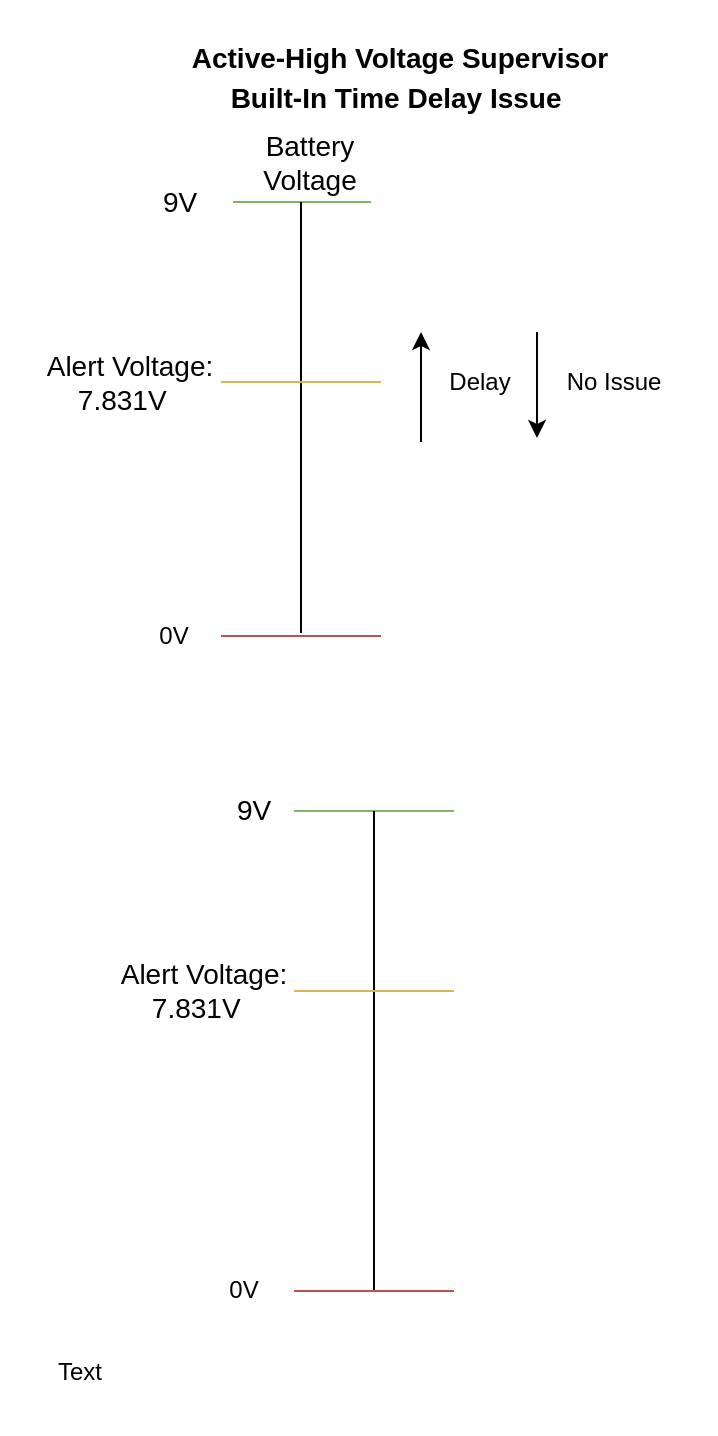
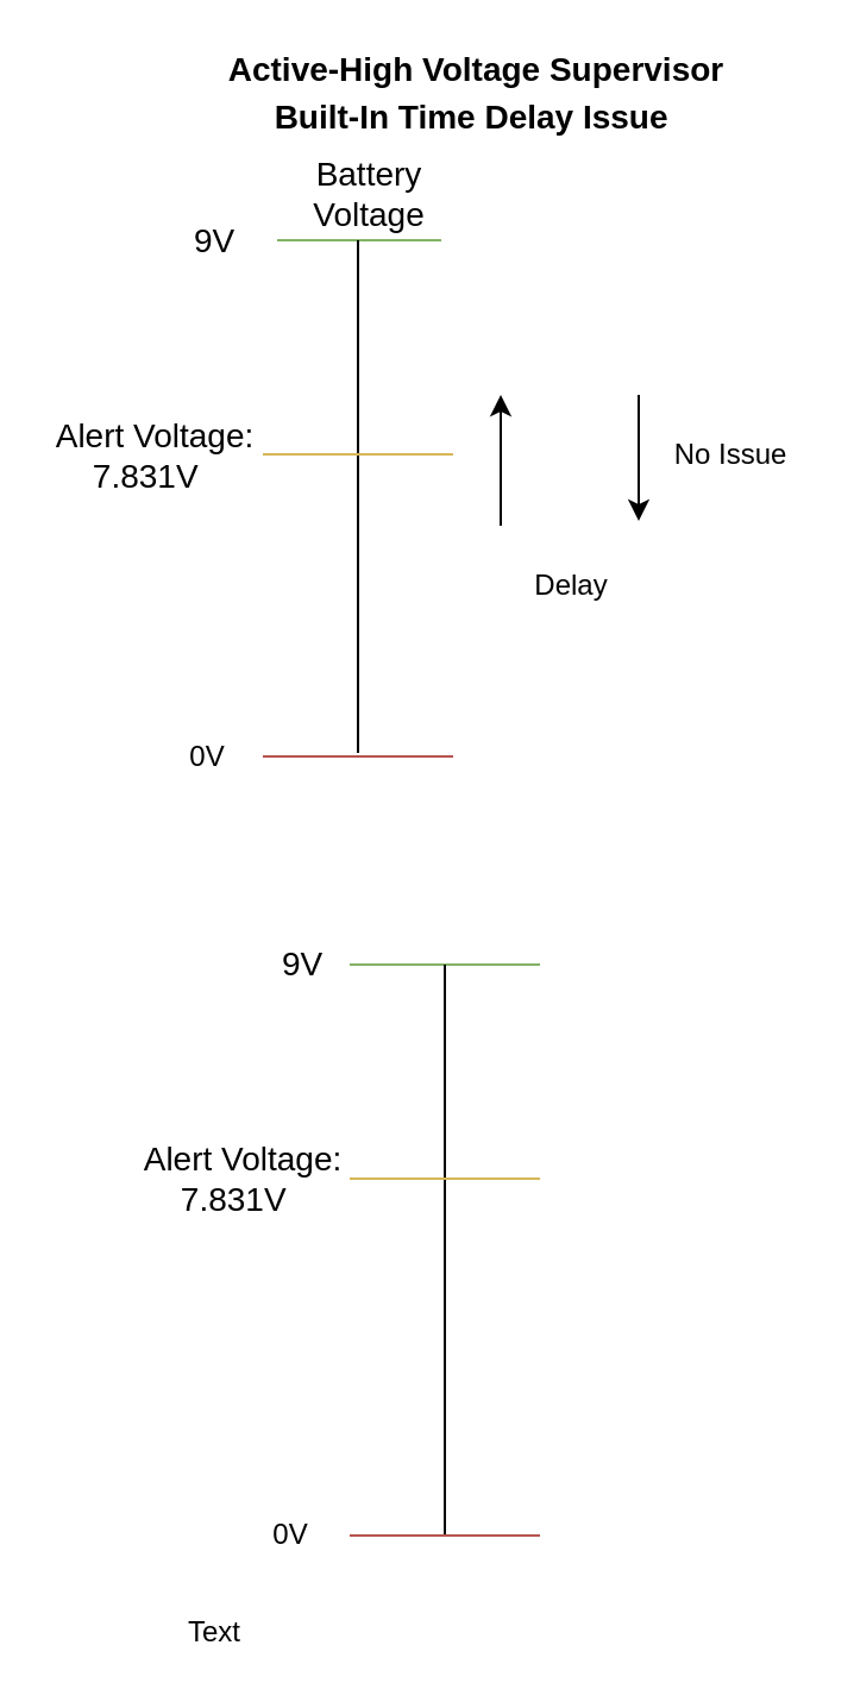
  <mxCell id="0" />
  <mxCell id="1" parent="0" />
  <mxCell id="2" value="" style="endArrow=none;html=1;fillColor=#d5e8d4;strokeColor=#82b366;" edge="1" parent="1"><mxGeometry width="50" height="50" relative="1" as="geometry"><mxPoint x="116" y="100.5" as="sourcePoint" /><mxPoint x="185" y="100.5" as="targetPoint" /></mxGeometry></mxCell>
  <mxCell id="3" value="" style="endArrow=none;html=1;" edge="1" parent="1"><mxGeometry width="50" height="50" relative="1" as="geometry"><mxPoint x="150" y="316" as="sourcePoint" /><mxPoint x="150" y="100.5" as="targetPoint" /></mxGeometry></mxCell>
  <mxCell id="4" value="" style="endArrow=none;html=1;fillColor=#f8cecc;strokeColor=#b85450;" edge="1" parent="1"><mxGeometry width="50" height="50" relative="1" as="geometry"><mxPoint x="110" y="317.5" as="sourcePoint" /><mxPoint x="190" y="317.5" as="targetPoint" /></mxGeometry></mxCell>
  <mxCell id="5" value="" style="endArrow=none;html=1;fillColor=#fff2cc;strokeColor=#d6b656;" edge="1" parent="1"><mxGeometry width="50" height="50" relative="1" as="geometry"><mxPoint x="110" y="190.5" as="sourcePoint" /><mxPoint x="190" y="190.5" as="targetPoint" /></mxGeometry></mxCell>
  <mxCell id="6" value="&lt;font style=&quot;font-size: 14px&quot;&gt;Battery Voltage&lt;/font&gt;" style="text;html=1;strokeColor=none;fillColor=none;align=center;verticalAlign=middle;whiteSpace=wrap;rounded=0;" vertex="1" parent="1"><mxGeometry x="120" y="70.5" width="70" height="20" as="geometry" /></mxCell>
  <mxCell id="7" value="&lt;font style=&quot;font-size: 14px&quot;&gt;9V&lt;/font&gt;" style="text;html=1;strokeColor=none;fillColor=none;align=center;verticalAlign=middle;whiteSpace=wrap;rounded=0;" vertex="1" parent="1"><mxGeometry x="70" y="90.5" width="40" height="20" as="geometry" /></mxCell>
  <mxCell id="8" value="&lt;font style=&quot;font-size: 14px&quot;&gt;Alert Voltage: 7.831V&amp;nbsp;&amp;nbsp;&lt;/font&gt;" style="text;html=1;strokeColor=none;fillColor=none;align=center;verticalAlign=middle;whiteSpace=wrap;rounded=0;" vertex="1" parent="1"><mxGeometry x="20" y="180.5" width="90" height="20" as="geometry" /></mxCell>
  <mxCell id="9" value="0V" style="text;html=1;strokeColor=none;fillColor=none;align=center;verticalAlign=middle;whiteSpace=wrap;rounded=0;" vertex="1" parent="1"><mxGeometry x="66.5" y="307.5" width="40" height="20" as="geometry" /></mxCell>
  <mxCell id="10" value="" style="endArrow=classic;html=1;" edge="1" parent="1"><mxGeometry width="50" height="50" relative="1" as="geometry"><mxPoint x="210" y="220.5" as="sourcePoint" /><mxPoint x="210" y="165.5" as="targetPoint" /></mxGeometry></mxCell>
- <mxCell id="11" value="Delay" style="text;html=1;strokeColor=none;fillColor=none;align=center;verticalAlign=middle;whiteSpace=wrap;rounded=0;" vertex="1" parent="1"><mxGeometry x="220" y="180.5" width="40" height="20" as="geometry" /></mxCell>
+ <mxCell id="11" value="Delay" style="text;html=1;strokeColor=none;fillColor=none;align=center;verticalAlign=middle;whiteSpace=wrap;rounded=0;" vertex="1" parent="1"><mxGeometry x="220" y="235.5" width="40" height="20" as="geometry" /></mxCell>
  <mxCell id="12" value="" style="endArrow=none;html=1;fillColor=#d5e8d4;strokeColor=#82b366;" edge="1" parent="1"><mxGeometry width="50" height="50" relative="1" as="geometry"><mxPoint x="146.5" y="405" as="sourcePoint" /><mxPoint x="226.5" y="405" as="targetPoint" /></mxGeometry></mxCell>
  <mxCell id="13" value="" style="endArrow=none;html=1;" edge="1" parent="1"><mxGeometry width="50" height="50" relative="1" as="geometry"><mxPoint x="186.5" y="645" as="sourcePoint" /><mxPoint x="186.5" y="405" as="targetPoint" /></mxGeometry></mxCell>
  <mxCell id="14" value="" style="endArrow=none;html=1;fillColor=#f8cecc;strokeColor=#b85450;" edge="1" parent="1"><mxGeometry width="50" height="50" relative="1" as="geometry"><mxPoint x="146.5" y="645" as="sourcePoint" /><mxPoint x="226.5" y="645" as="targetPoint" /></mxGeometry></mxCell>
  <mxCell id="15" value="" style="endArrow=none;html=1;fillColor=#fff2cc;strokeColor=#d6b656;" edge="1" parent="1"><mxGeometry width="50" height="50" relative="1" as="geometry"><mxPoint x="146.5" y="495" as="sourcePoint" /><mxPoint x="226.5" y="495" as="targetPoint" /></mxGeometry></mxCell>
  <mxCell id="16" value="&lt;font style=&quot;font-size: 14px&quot;&gt;9V&lt;/font&gt;" style="text;html=1;strokeColor=none;fillColor=none;align=center;verticalAlign=middle;whiteSpace=wrap;rounded=0;" vertex="1" parent="1"><mxGeometry x="106.5" y="395" width="40" height="20" as="geometry" /></mxCell>
  <mxCell id="17" value="&lt;font style=&quot;font-size: 14px&quot;&gt;Alert Voltage: 7.831V&amp;nbsp;&amp;nbsp;&lt;/font&gt;" style="text;html=1;strokeColor=none;fillColor=none;align=center;verticalAlign=middle;whiteSpace=wrap;rounded=0;" vertex="1" parent="1"><mxGeometry x="56.5" y="485" width="90" height="20" as="geometry" /></mxCell>
  <mxCell id="18" value="0V" style="text;html=1;strokeColor=none;fillColor=none;align=center;verticalAlign=middle;whiteSpace=wrap;rounded=0;" vertex="1" parent="1"><mxGeometry x="101.5" y="635" width="40" height="20" as="geometry" /></mxCell>
  <mxCell id="19" value="" style="endArrow=classic;html=1;" edge="1" parent="1"><mxGeometry width="50" height="50" relative="1" as="geometry"><mxPoint x="268" y="165.5" as="sourcePoint" /><mxPoint x="268" y="218.5" as="targetPoint" /></mxGeometry></mxCell>
  <mxCell id="20" value="No Issue" style="text;html=1;strokeColor=none;fillColor=none;align=center;verticalAlign=middle;whiteSpace=wrap;rounded=0;" vertex="1" parent="1"><mxGeometry x="277" y="180.5" width="60" height="20" as="geometry" /></mxCell>
- <mxCell id="21" value="Text" style="text;html=1;strokeColor=none;fillColor=none;align=center;verticalAlign=middle;whiteSpace=wrap;rounded=0;" vertex="1" parent="1"><mxGeometry x="20" y="676" width="40" height="20" as="geometry" /></mxCell>
+ <mxCell id="21" value="Text" style="text;html=1;strokeColor=none;fillColor=none;align=center;verticalAlign=middle;whiteSpace=wrap;rounded=0;" vertex="1" parent="1"><mxGeometry x="70" y="676" width="40" height="20" as="geometry" /></mxCell>
  <mxCell id="22" value="&lt;font style=&quot;font-size: 14px&quot;&gt;&lt;b&gt;Active-High Voltage Supervisor Built-In Time Delay Issue&amp;nbsp;&lt;/b&gt;&lt;/font&gt;" style="text;html=1;strokeColor=none;fillColor=none;align=center;verticalAlign=middle;whiteSpace=wrap;rounded=0;fontSize=16;" vertex="1" parent="1"><mxGeometry x="93" y="20.5" width="214" height="35" as="geometry" /></mxCell>
